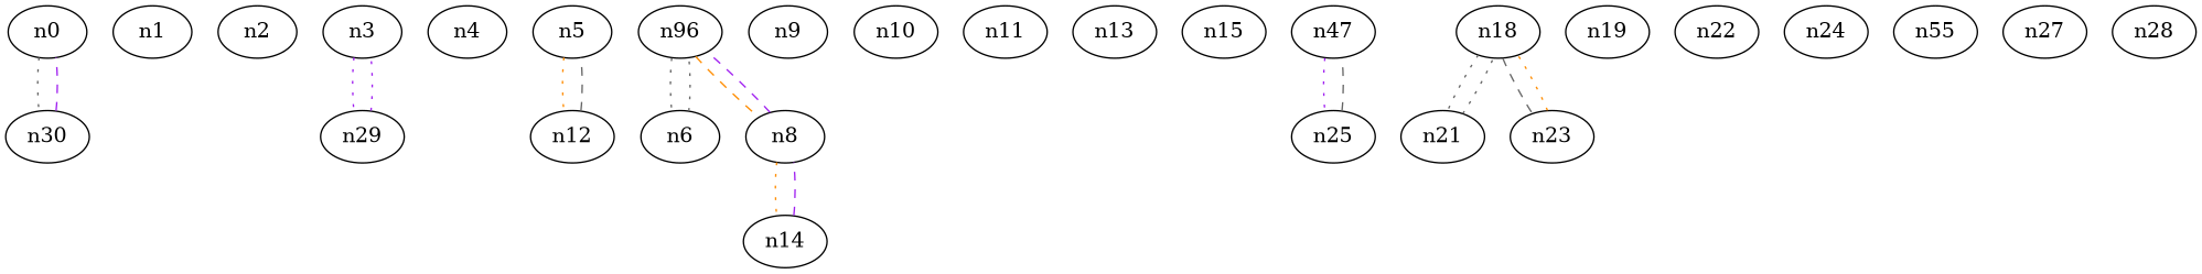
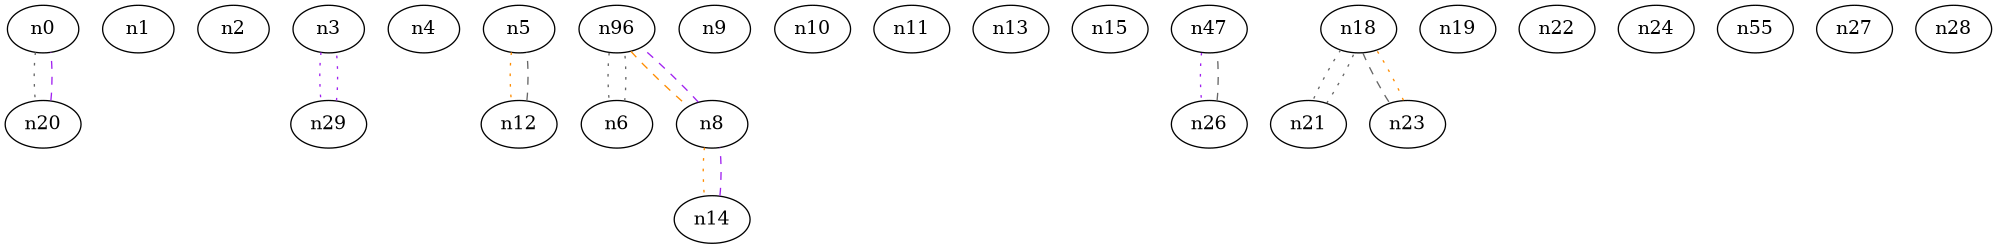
  graph {
    edge [color=gray40 style=dotted]
    n0
-   n20 [label=n30]
+   n20
    n1
    n2
    n3
    n29
    n4
    n5
    n12
    n16 [label=n96]
    n6
    n8
    n14
    n9
    n10
    n11
    n13
    n15
    n17 [label=n47]
-   n26 [label=n25]
+   n26
    n18
    n21
    n23
    n19
    n22
    n24
    n25 [label=n55]
    n27
    n28
    n0 -- n20
    n20 -- n0 [color=purple style=dashed]
    n3 -- n29 [color=purple]
    n29 -- n3 [color=purple]
    n5 -- n12 [color=darkorange]
    n12 -- n5 [style=dashed]
    n16 -- n6
    n16 -- n8 [color=darkorange style=dashed]
    n6 -- n16
    n8 -- n16 [color=purple style=dashed]
    n8 -- n14 [color=darkorange]
    n14 -- n8 [color=purple style=dashed]
    n17 -- n26 [color=purple]
    n26 -- n17 [style=dashed]
    n18 -- n21
    n18 -- n23 [style=dashed]
    n21 -- n18
    n23 -- n18 [color=darkorange]
  }
